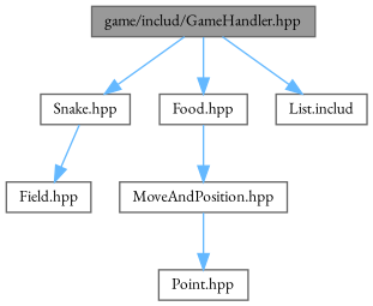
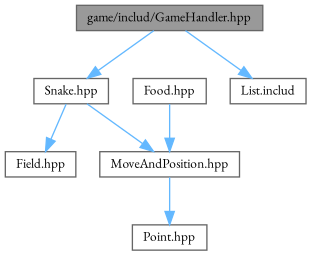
  digraph {
    fontname="EB Garamond"
    node [color=grey40 fillcolor=white fontname="EB Garamond" fontsize=10 shape=box style=filled]
    edge [color=steelblue1 fontname="EB Garamond" fontsize=10 labelfontname=Helvetica labelfontsize=10 style=solid]
    n1 [color=gray40 fillcolor=grey60 fontcolor=black height=0.2 label="game/includ/GameHandler.hpp" width=0.4]
    n2 [height=0.2 label="Snake.hpp" width=0.4]
    n3 [height=0.2 label="Food.hpp" width=0.4]
    n4 [height=0.2 label="List.includ" width=0.4]
    n5 [height=0.2 label="Field.hpp" width=0.4]
    n6 [height=0.2 label="MoveAndPosition.hpp" width=0.4]
    n7 [height=0.2 label="Point.hpp" width=0.4]
    n1 -> n2
-   n1 -> n3
    n1 -> n4
    n2 -> n5
+   n2 -> n6
    n3 -> n6
    n6 -> n7
  }
